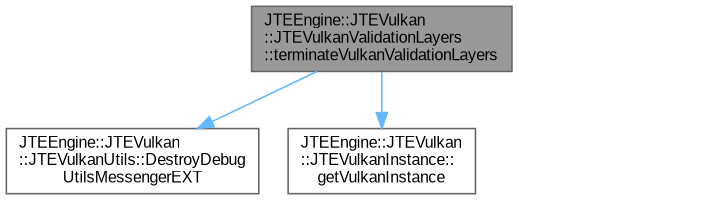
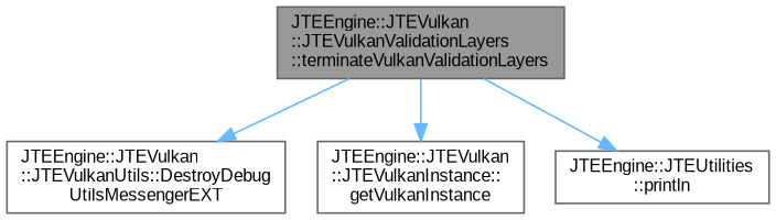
  digraph {
    rankdir=TB
    fontname="Liberation Sans"
    node [color=grey40 fillcolor=white fontname="Liberation Sans" fontsize=10 shape=box style=filled]
    edge [color=steelblue1 fontname="Liberation Sans" fontsize=10 labelfontname=Helvetica labelfontsize=10 style=solid]
    n1 [color=gray40 fillcolor=grey60 fontcolor=black height=0.2 label="JTEEngine::JTEVulkan\l::JTEVulkanValidationLayers\l::terminateVulkanValidationLayers" width=0.4]
    n2 [height=0.2 label="JTEEngine::JTEVulkan\l::JTEVulkanUtils::DestroyDebug\lUtilsMessengerEXT" width=0.4]
    n3 [height=0.2 label="JTEEngine::JTEVulkan\l::JTEVulkanInstance::\lgetVulkanInstance" width=0.4]
+   n4 [height=0.2 label="JTEEngine::JTEUtilities\l::println" width=0.4]
    n1 -> n2
    n1 -> n3
+   n1 -> n4
  }
